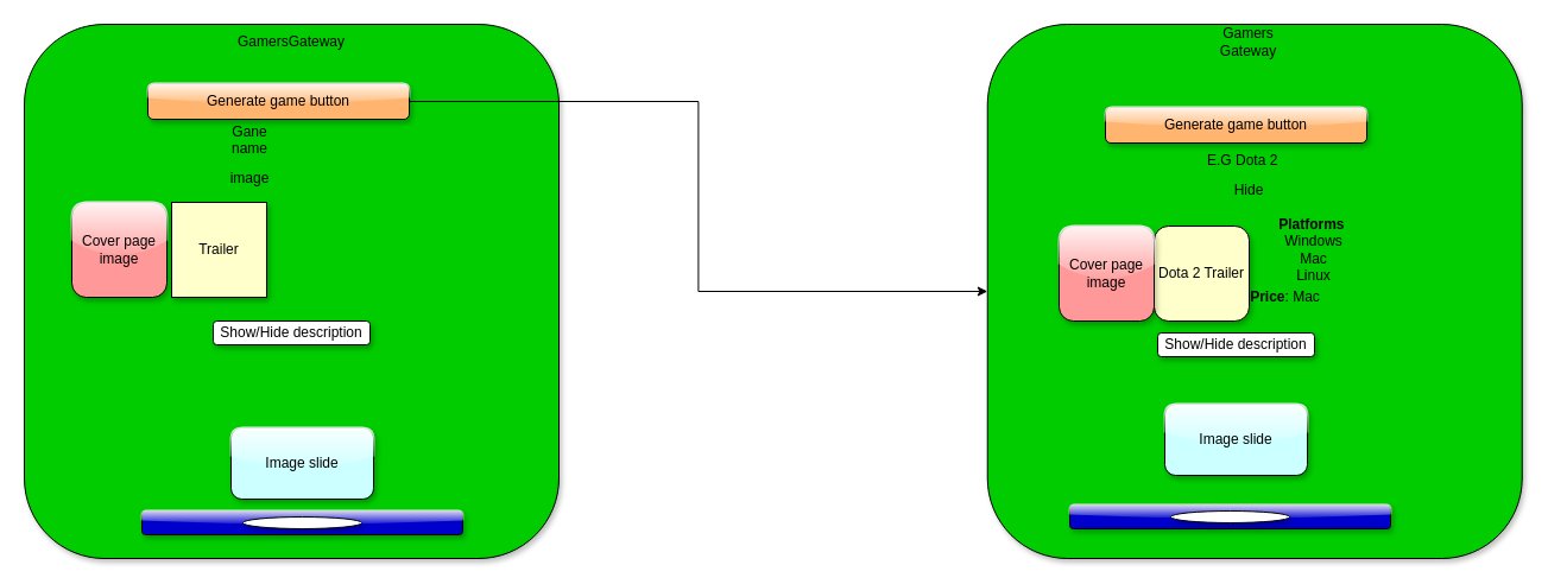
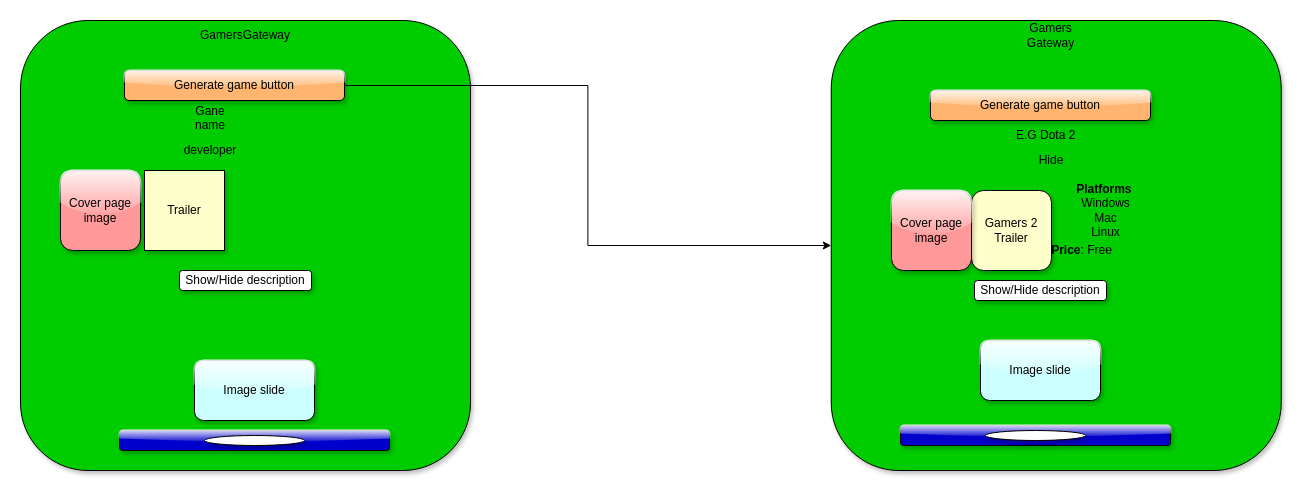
  <mxCell id="0" />
  <mxCell id="1" parent="0" />
  <mxCell id="2" value="" style="whiteSpace=wrap;html=1;aspect=fixed;fillColor=#00CC00;rounded=1;shadow=1;glass=0;" parent="1" vertex="1"><mxGeometry x="20" y="20" width="450" height="450" as="geometry" /></mxCell>
  <mxCell id="3" value="Cover page image" style="whiteSpace=wrap;html=1;aspect=fixed;fillColor=#FF9999;glass=1;rounded=1;shadow=1;" parent="1" vertex="1"><mxGeometry x="60" y="170" width="80" height="80" as="geometry" /></mxCell>
  <mxCell id="4" value="GamersGateway" style="text;html=1;align=center;verticalAlign=middle;whiteSpace=wrap;rounded=0;" parent="1" vertex="1"><mxGeometry x="215" y="20" width="60" height="30" as="geometry" /></mxCell>
  <mxCell id="5" value="Gane name&lt;div&gt;&lt;br&gt;&lt;/div&gt;" style="text;html=1;align=center;verticalAlign=middle;whiteSpace=wrap;rounded=0;" parent="1" vertex="1"><mxGeometry x="180" y="110" width="60" height="30" as="geometry" /></mxCell>
- <mxCell id="6" value="image" style="text;html=1;align=center;verticalAlign=middle;whiteSpace=wrap;rounded=0;" parent="1" vertex="1"><mxGeometry x="180" y="130" width="60" height="40" as="geometry" /></mxCell>
+ <mxCell id="6" value="developer" style="text;html=1;align=center;verticalAlign=middle;whiteSpace=wrap;rounded=0;" parent="1" vertex="1"><mxGeometry x="180" y="130" width="60" height="40" as="geometry" /></mxCell>
  <mxCell id="7" value="Trailer" style="whiteSpace=wrap;html=1;aspect=fixed;fillColor=#FFFFCC;glass=0;shadow=1;rounded=0;" parent="1" vertex="1"><mxGeometry x="144" y="170" width="80" height="80" as="geometry" /></mxCell>
  <mxCell id="8" value="" style="rounded=1;whiteSpace=wrap;html=1;fillColor=#0000CC;glass=1;shadow=1;" parent="1" vertex="1"><mxGeometry x="119" y="430" width="270" height="20" as="geometry" /></mxCell>
  <mxCell id="9" value="" style="ellipse;whiteSpace=wrap;html=1;shadow=1;" parent="1" vertex="1"><mxGeometry x="204" y="435" width="100" height="10" as="geometry" /></mxCell>
  <mxCell id="10" value="Image slide" style="rounded=1;whiteSpace=wrap;html=1;fillColor=#CCFFFF;shadow=1;glass=1;" parent="1" vertex="1"><mxGeometry x="194" y="360" width="120" height="60" as="geometry" /></mxCell>
  <mxCell id="11" style="edgeStyle=orthogonalEdgeStyle;rounded=0;orthogonalLoop=1;jettySize=auto;html=1;" parent="1" source="12" target="14" edge="1"><mxGeometry relative="1" as="geometry"><mxPoint x="734" y="85" as="targetPoint" /></mxGeometry></mxCell>
  <mxCell id="12" value="Generate game button" style="rounded=1;whiteSpace=wrap;html=1;fillColor=#FFB570;glass=1;shadow=1;" parent="1" vertex="1"><mxGeometry x="124" y="70" width="220" height="30" as="geometry" /></mxCell>
  <mxCell id="13" value="Show/Hide description" style="rounded=1;whiteSpace=wrap;html=1;shadow=1;" parent="1" vertex="1"><mxGeometry x="179" y="270" width="132" height="20" as="geometry" /></mxCell>
  <mxCell id="14" value="" style="whiteSpace=wrap;html=1;aspect=fixed;fillColor=#00CC00;rounded=1;shadow=1;glass=0;" parent="1" vertex="1"><mxGeometry x="830.75" y="20" width="450" height="450" as="geometry" /></mxCell>
  <mxCell id="15" value="Gamers Gateway" style="text;html=1;align=center;verticalAlign=middle;whiteSpace=wrap;rounded=0;" parent="1" vertex="1"><mxGeometry x="1011" y="20" width="79" height="30" as="geometry" /></mxCell>
  <mxCell id="16" value="E.G Dota 2&lt;span style=&quot;white-space: pre;&quot;&gt;&#09;&lt;/span&gt;" style="text;html=1;align=center;verticalAlign=middle;whiteSpace=wrap;rounded=0;" parent="1" vertex="1"><mxGeometry x="1011" y="120" width="89.5" height="30" as="geometry" /></mxCell>
  <mxCell id="17" value="Hide" style="text;html=1;align=center;verticalAlign=middle;whiteSpace=wrap;rounded=0;" parent="1" vertex="1"><mxGeometry x="1000.75" y="140" width="99.5" height="40" as="geometry" /></mxCell>
  <mxCell id="18" value="Generate game button" style="rounded=1;whiteSpace=wrap;html=1;fillColor=#FFB570;glass=1;shadow=1;" parent="1" vertex="1"><mxGeometry x="930" y="90" width="220" height="30" as="geometry" /></mxCell>
- <mxCell id="19" value="Dota 2 Trailer" style="whiteSpace=wrap;html=1;aspect=fixed;fillColor=#FFFFCC;rounded=1;glass=0;shadow=1;" parent="1" vertex="1"><mxGeometry x="971" y="190" width="80" height="80" as="geometry" /></mxCell>
+ <mxCell id="19" value="Gamers 2 Trailer" style="whiteSpace=wrap;html=1;aspect=fixed;fillColor=#FFFFCC;rounded=1;glass=0;shadow=1;" parent="1" vertex="1"><mxGeometry x="971" y="190" width="80" height="80" as="geometry" /></mxCell>
  <mxCell id="20" value="Cover page image" style="whiteSpace=wrap;html=1;aspect=fixed;fillColor=#FF9999;glass=1;rounded=1;shadow=1;" parent="1" vertex="1"><mxGeometry x="891" y="190" width="80" height="80" as="geometry" /></mxCell>
  <mxCell id="21" value="&lt;b&gt;Platforms&lt;/b&gt;&amp;nbsp;&lt;div&gt;Windows&lt;/div&gt;&lt;div&gt;Mac&lt;/div&gt;&lt;div&gt;Linux&lt;/div&gt;" style="text;html=1;align=center;verticalAlign=middle;whiteSpace=wrap;rounded=0;" parent="1" vertex="1"><mxGeometry x="1066" y="195" width="79" height="30" as="geometry" /></mxCell>
- <mxCell id="22" value="&lt;b&gt;Price&lt;/b&gt;: Mac" style="text;html=1;align=center;verticalAlign=middle;resizable=0;points=[];autosize=1;strokeColor=none;fillColor=none;" parent="1" vertex="1"><mxGeometry x="1041" y="235" width="80" height="30" as="geometry" /></mxCell>
+ <mxCell id="22" value="&lt;b&gt;Price&lt;/b&gt;: Free" style="text;html=1;align=center;verticalAlign=middle;resizable=0;points=[];autosize=1;strokeColor=none;fillColor=none;" parent="1" vertex="1"><mxGeometry x="1041" y="235" width="80" height="30" as="geometry" /></mxCell>
  <mxCell id="23" value="Show/Hide description" style="rounded=1;whiteSpace=wrap;html=1;shadow=1;" parent="1" vertex="1"><mxGeometry x="974" y="280" width="132" height="20" as="geometry" /></mxCell>
  <mxCell id="24" value="Image slide" style="rounded=1;whiteSpace=wrap;html=1;fillColor=#CCFFFF;shadow=1;glass=1;" parent="1" vertex="1"><mxGeometry x="980" y="340" width="120" height="60" as="geometry" /></mxCell>
  <mxCell id="25" value="" style="rounded=1;whiteSpace=wrap;html=1;fillColor=#0000CC;glass=1;shadow=1;" parent="1" vertex="1"><mxGeometry x="900" y="425" width="270" height="20" as="geometry" /></mxCell>
  <mxCell id="26" value="" style="ellipse;whiteSpace=wrap;html=1;shadow=1;" parent="1" vertex="1"><mxGeometry x="985" y="430" width="100" height="10" as="geometry" /></mxCell>
